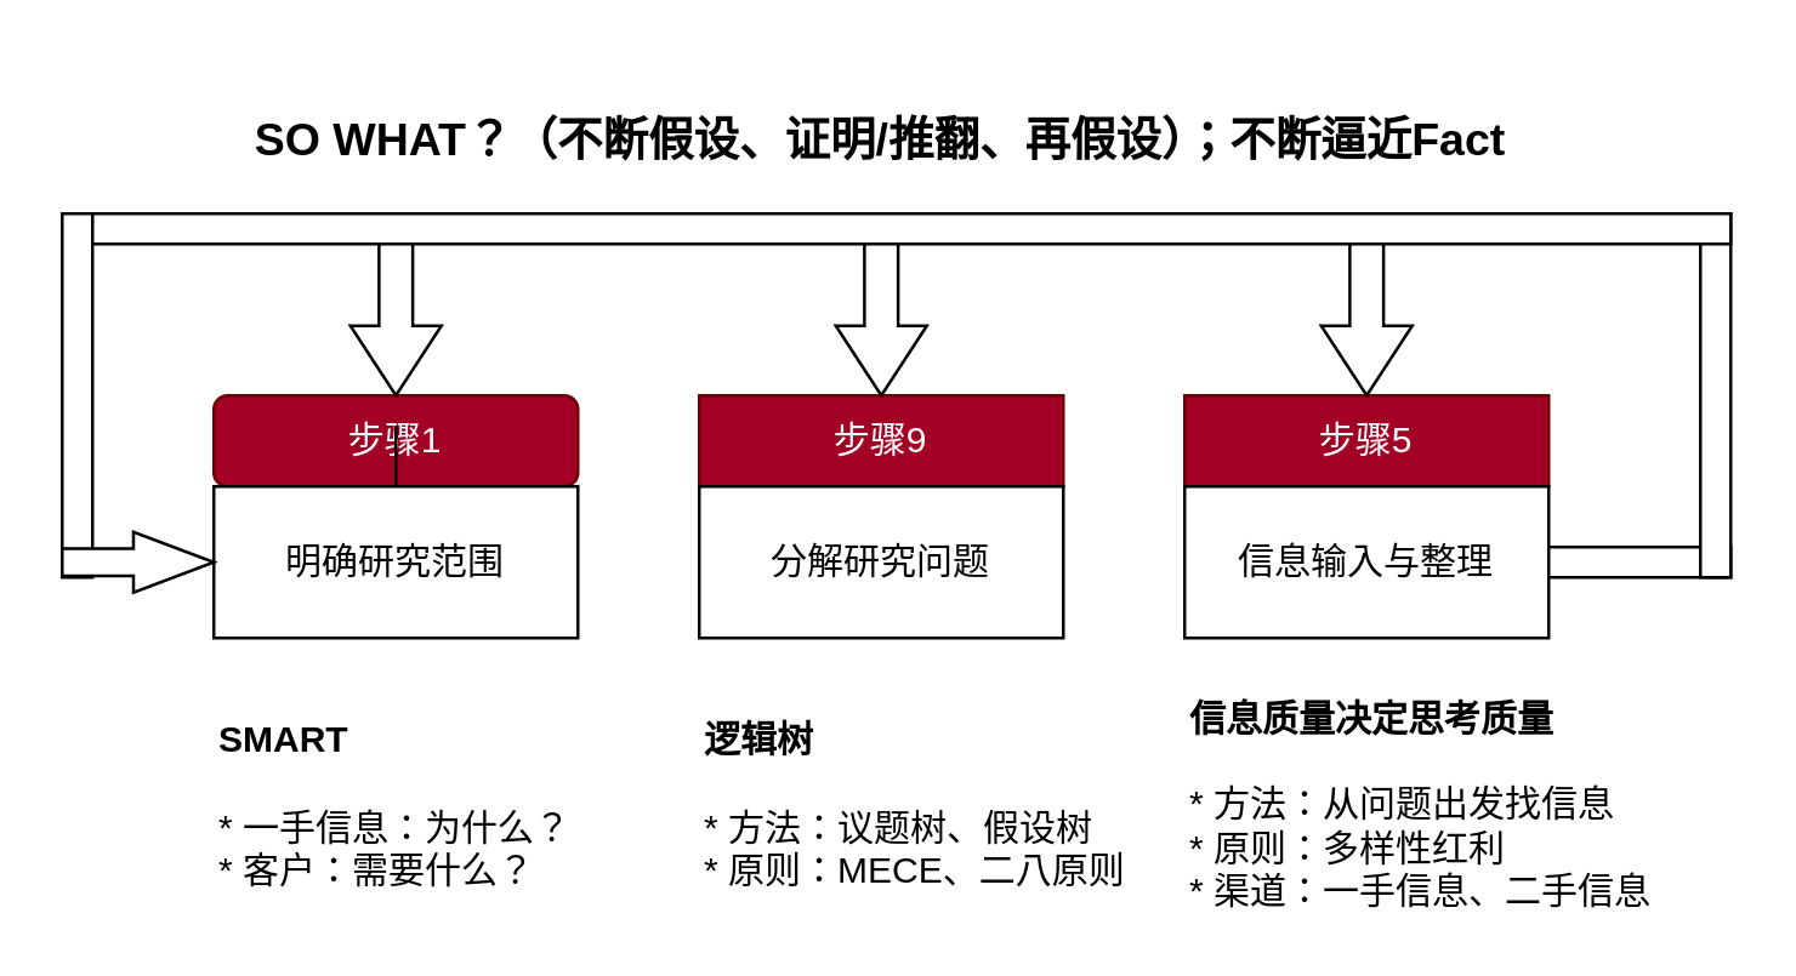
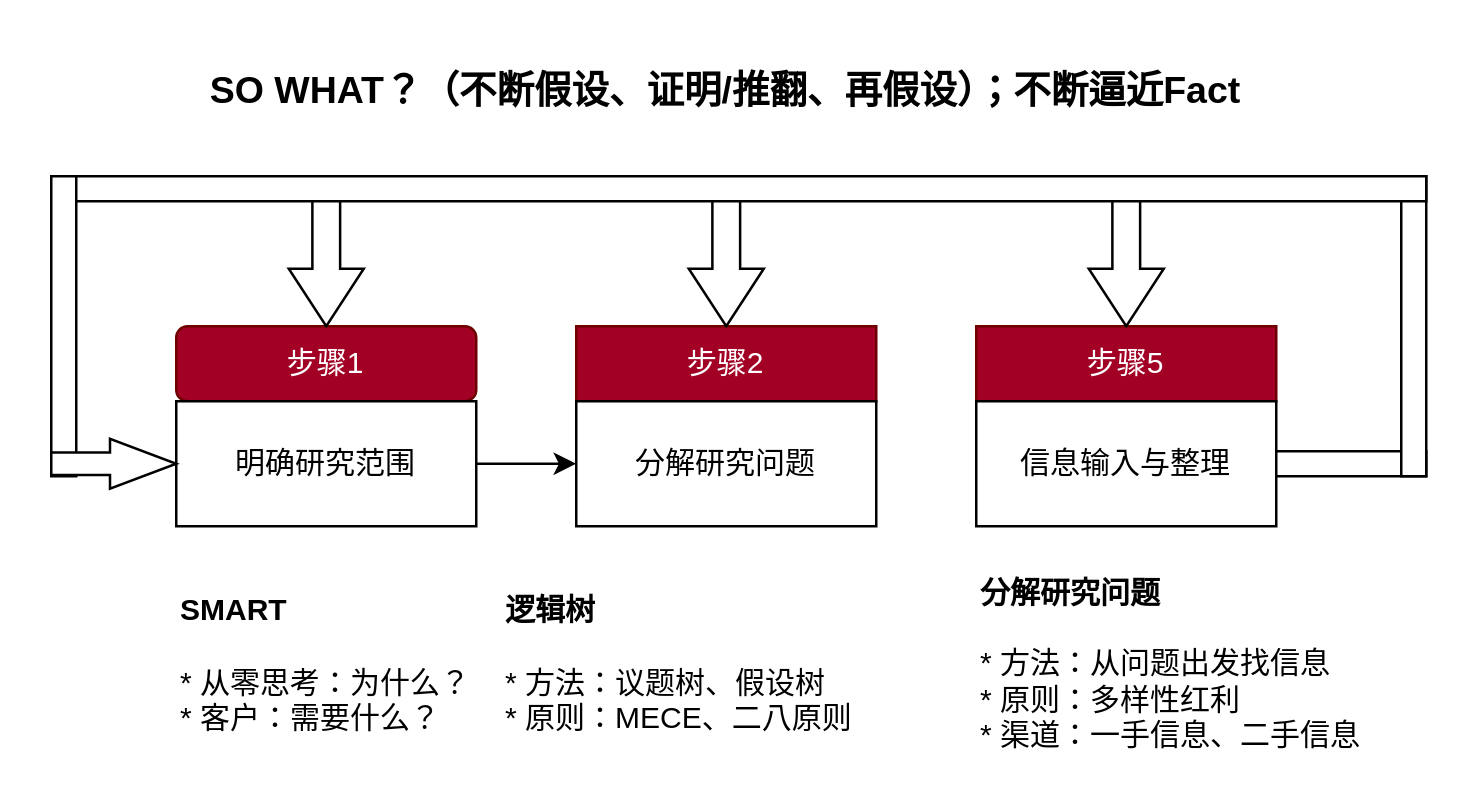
  <mxCell id="0" />
  <mxCell id="1" parent="0" />
  <mxCell id="2" value="步骤1" style="whiteSpace=wrap;html=1;fillColor=#a20025;fontColor=#ffffff;strokeColor=#6F0000;rounded=1;" vertex="1" parent="1"><mxGeometry x="70" y="130" width="120" height="30" as="geometry" /></mxCell>
- <mxCell id="3" value="步骤9" style="rounded=0;whiteSpace=wrap;html=1;fillColor=#a20025;fontColor=#ffffff;strokeColor=#6F0000;" vertex="1" parent="1"><mxGeometry x="230" y="130" width="120" height="30" as="geometry" /></mxCell>
+ <mxCell id="3" value="步骤2" style="rounded=0;whiteSpace=wrap;html=1;fillColor=#a20025;fontColor=#ffffff;strokeColor=#6F0000;" vertex="1" parent="1"><mxGeometry x="230" y="130" width="120" height="30" as="geometry" /></mxCell>
  <mxCell id="4" value="步骤5" style="rounded=0;whiteSpace=wrap;html=1;fillColor=#a20025;fontColor=#ffffff;strokeColor=#6F0000;" vertex="1" parent="1"><mxGeometry x="390" y="130" width="120" height="30" as="geometry" /></mxCell>
- <mxCell id="5" value="" style="edgeStyle=orthogonalEdgeStyle;rounded=0;orthogonalLoop=1;jettySize=auto;html=1;" edge="1" parent="1" source="6" target="2"><mxGeometry relative="1" as="geometry" /></mxCell>
+ <mxCell id="5" value="" style="edgeStyle=orthogonalEdgeStyle;rounded=0;orthogonalLoop=1;jettySize=auto;html=1;" edge="1" parent="1" source="6" target="7"><mxGeometry relative="1" as="geometry" /></mxCell>
  <mxCell id="6" value="明确研究范围" style="rounded=0;whiteSpace=wrap;html=1;" vertex="1" parent="1"><mxGeometry x="70" y="160" width="120" height="50" as="geometry" /></mxCell>
  <mxCell id="7" value="分解研究问题" style="rounded=0;whiteSpace=wrap;html=1;" vertex="1" parent="1"><mxGeometry x="230" y="160" width="120" height="50" as="geometry" /></mxCell>
  <mxCell id="8" value="信息输入与整理" style="rounded=0;whiteSpace=wrap;html=1;" vertex="1" parent="1"><mxGeometry x="390" y="160" width="120" height="50" as="geometry" /></mxCell>
  <mxCell id="9" value="" style="rounded=0;whiteSpace=wrap;html=1;" vertex="1" parent="1"><mxGeometry x="510" y="180" width="60" height="10" as="geometry" /></mxCell>
  <mxCell id="10" value="" style="rounded=0;whiteSpace=wrap;html=1;direction=south;" vertex="1" parent="1"><mxGeometry x="560" y="70" width="10" height="120" as="geometry" /></mxCell>
  <mxCell id="11" value="" style="rounded=0;whiteSpace=wrap;html=1;" vertex="1" parent="1"><mxGeometry x="20" y="70" width="550" height="10" as="geometry" /></mxCell>
  <mxCell id="12" value="" style="rounded=0;whiteSpace=wrap;html=1;direction=south;" vertex="1" parent="1"><mxGeometry x="20" y="70" width="10" height="120" as="geometry" /></mxCell>
  <mxCell id="13" value="" style="html=1;shadow=0;dashed=0;align=center;verticalAlign=middle;shape=mxgraph.arrows2.arrow;dy=0.55;dx=26.5;notch=0;" vertex="1" parent="1"><mxGeometry x="20" y="175" width="50" height="20" as="geometry" /></mxCell>
  <mxCell id="14" value="" style="html=1;shadow=0;dashed=0;align=center;verticalAlign=middle;shape=mxgraph.arrows2.arrow;dy=0.63;dx=23;notch=0;direction=south;" vertex="1" parent="1"><mxGeometry x="435" y="80" width="30" height="50" as="geometry" /></mxCell>
  <mxCell id="15" value="" style="html=1;shadow=0;dashed=0;align=center;verticalAlign=middle;shape=mxgraph.arrows2.arrow;dy=0.63;dx=23;notch=0;direction=south;" vertex="1" parent="1"><mxGeometry x="275" y="80" width="30" height="50" as="geometry" /></mxCell>
  <mxCell id="16" value="" style="html=1;shadow=0;dashed=0;align=center;verticalAlign=middle;shape=mxgraph.arrows2.arrow;dy=0.63;dx=23;notch=0;direction=south;" vertex="1" parent="1"><mxGeometry x="115" y="80" width="30" height="50" as="geometry" /></mxCell>
- <mxCell id="17" value="SO WHAT？（不断假设、证明/推翻、再假设）；不断逼近Fact" style="text;html=1;strokeColor=none;fillColor=none;align=center;verticalAlign=middle;whiteSpace=wrap;rounded=0;fontStyle=1;fontSize=15;" vertex="1" parent="1"><mxGeometry x="70" y="30" width="440" height="30" as="geometry" /></mxCell>
- <mxCell id="18" value="&lt;b&gt;SMART&lt;/b&gt;&lt;br&gt;&lt;br&gt;* 一手信息：为什么？&lt;br&gt;* 客户：需要什么？" style="text;html=1;strokeColor=none;fillColor=none;align=left;verticalAlign=middle;whiteSpace=wrap;rounded=0;" vertex="1" parent="1"><mxGeometry x="70" y="230" width="120" height="70" as="geometry" /></mxCell>
- <mxCell id="19" value="&lt;b&gt;逻辑树&lt;/b&gt;&lt;br&gt;&lt;br&gt;* 方法：议题树、假设树&lt;br&gt;* 原则：MECE、二八原则" style="text;html=1;strokeColor=none;fillColor=none;align=left;verticalAlign=middle;whiteSpace=wrap;rounded=0;" vertex="1" parent="1"><mxGeometry x="230" y="230" width="150" height="70" as="geometry" /></mxCell>
- <mxCell id="20" value="&lt;b&gt;信息质量决定思考质量&lt;/b&gt;&lt;br&gt;&lt;br&gt;* 方法：从问题出发找信息&lt;br&gt;* 原则：多样性红利&lt;br&gt;* 渠道：一手信息、二手信息" style="text;html=1;strokeColor=none;fillColor=none;align=left;verticalAlign=middle;whiteSpace=wrap;rounded=0;" vertex="1" parent="1"><mxGeometry x="390" y="230" width="160" height="70" as="geometry" /></mxCell>
+ <mxCell id="17" value="SO WHAT？（不断假设、证明/推翻、再假设）；不断逼近Fact" style="text;html=1;strokeColor=none;fillColor=none;align=center;verticalAlign=middle;whiteSpace=wrap;rounded=0;fontStyle=1;fontSize=15;" vertex="1" parent="1"><mxGeometry x="70" y="20" width="440" height="30" as="geometry" /></mxCell>
+ <mxCell id="18" value="&lt;b&gt;SMART&lt;/b&gt;&lt;br&gt;&lt;br&gt;* 从零思考：为什么？&lt;br&gt;* 客户：需要什么？" style="text;html=1;strokeColor=none;fillColor=none;align=left;verticalAlign=middle;whiteSpace=wrap;rounded=0;" vertex="1" parent="1"><mxGeometry x="70" y="230" width="120" height="70" as="geometry" /></mxCell>
+ <mxCell id="19" value="&lt;b&gt;逻辑树&lt;/b&gt;&lt;br&gt;&lt;br&gt;* 方法：议题树、假设树&lt;br&gt;* 原则：MECE、二八原则" style="text;html=1;strokeColor=none;fillColor=none;align=left;verticalAlign=middle;whiteSpace=wrap;rounded=0;" vertex="1" parent="1"><mxGeometry x="200" y="230" width="150" height="70" as="geometry" /></mxCell>
+ <mxCell id="20" value="&lt;b&gt;分解研究问题&lt;/b&gt;&lt;br&gt;&lt;br&gt;* 方法：从问题出发找信息&lt;br&gt;* 原则：多样性红利&lt;br&gt;* 渠道：一手信息、二手信息" style="text;html=1;strokeColor=none;fillColor=none;align=left;verticalAlign=middle;whiteSpace=wrap;rounded=0;" vertex="1" parent="1"><mxGeometry x="390" y="230" width="160" height="70" as="geometry" /></mxCell>
